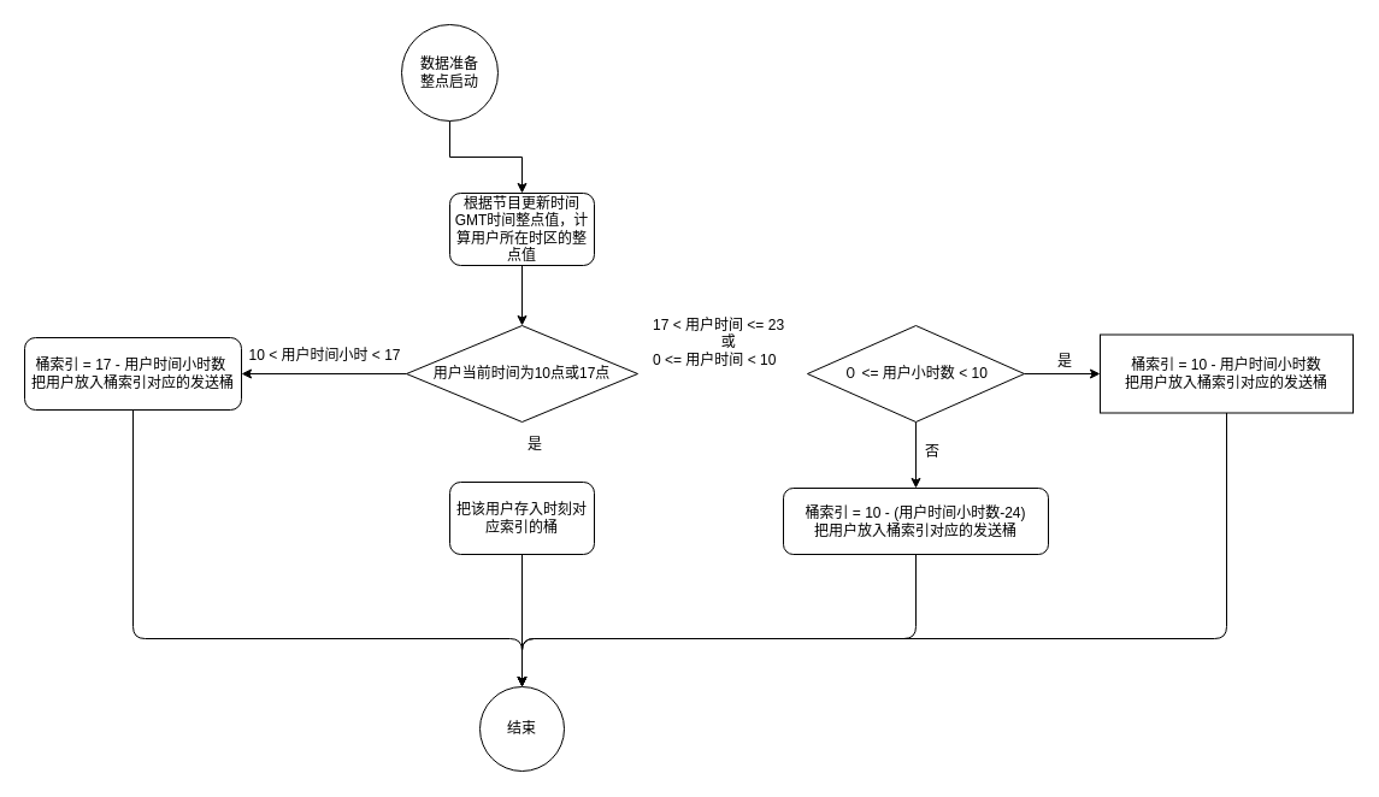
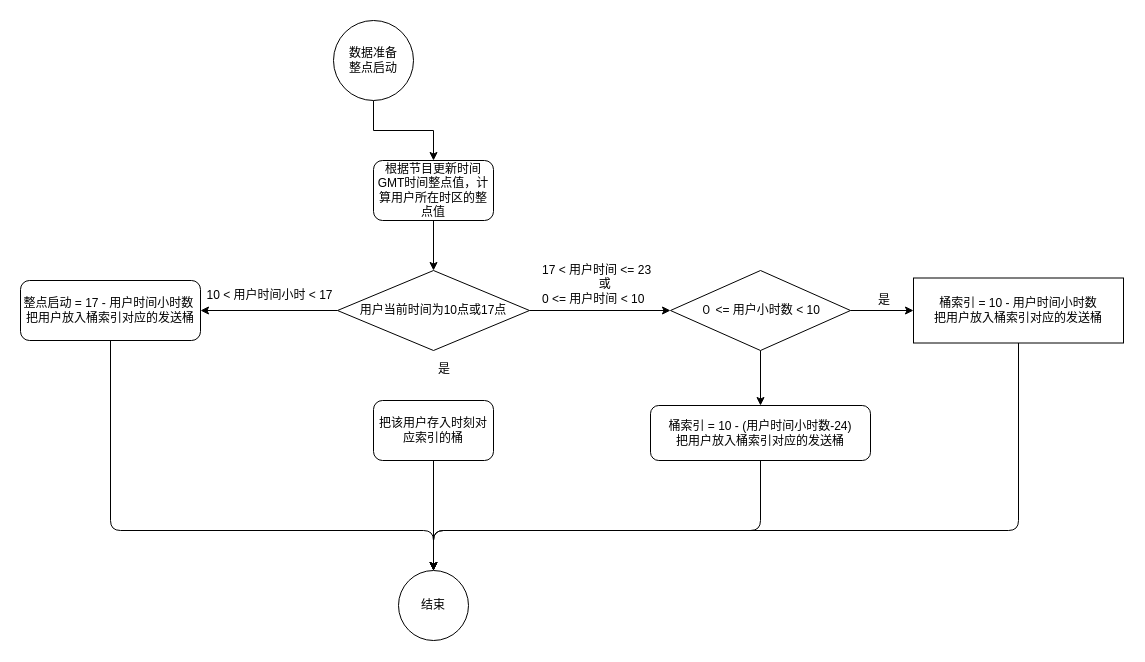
  <mxCell id="0" />
  <mxCell id="1" parent="0" />
  <mxCell id="2" value="根据节目更新时间GMT时间整点值，计算用户所在时区的整点值" style="rounded=1;whiteSpace=wrap;html=1;" parent="1" vertex="1"><mxGeometry x="373" y="160" width="120" height="60" as="geometry" /></mxCell>
  <mxCell id="3" value="" style="edgeStyle=orthogonalEdgeStyle;rounded=0;orthogonalLoop=1;jettySize=auto;html=1;exitX=0.5;exitY=1;exitDx=0;exitDy=0;" parent="1" source="2" target="7" edge="1"><mxGeometry relative="1" as="geometry"><mxPoint x="745.5" y="270" as="sourcePoint" /></mxGeometry></mxCell>
  <mxCell id="4" value="" style="edgeStyle=orthogonalEdgeStyle;rounded=0;orthogonalLoop=1;jettySize=auto;html=1;" parent="1" source="7" target="12" edge="1"><mxGeometry relative="1" as="geometry"><mxPoint x="257" y="310" as="targetPoint" /></mxGeometry></mxCell>
  <mxCell id="5" value="10 &amp;lt; 用户时间小时 &amp;lt; 17" style="text;html=1;resizable=0;points=[];align=center;verticalAlign=middle;labelBackgroundColor=#ffffff;" parent="4" vertex="1" connectable="0"><mxGeometry x="-0.197" y="3" relative="1" as="geometry"><mxPoint x="-13.5" y="-19" as="offset" /></mxGeometry></mxCell>
+ <mxCell id="6" value="" style="edgeStyle=orthogonalEdgeStyle;rounded=0;orthogonalLoop=1;jettySize=auto;html=1;" parent="1" source="7" target="19" edge="1"><mxGeometry relative="1" as="geometry"><mxPoint x="660" y="310" as="targetPoint" /></mxGeometry></mxCell>
  <mxCell id="7" value="用户当前时间为10点或17点" style="rhombus;whiteSpace=wrap;html=1;" parent="1" vertex="1"><mxGeometry x="337" y="270" width="192" height="80" as="geometry" /></mxCell>
  <mxCell id="8" value="" style="edgeStyle=orthogonalEdgeStyle;rounded=0;orthogonalLoop=1;jettySize=auto;html=1;" parent="1" source="9" target="24" edge="1"><mxGeometry relative="1" as="geometry"><mxPoint x="433" y="540" as="targetPoint" /></mxGeometry></mxCell>
  <mxCell id="9" value="把该用户存入时刻对应索引的桶" style="rounded=1;whiteSpace=wrap;html=1;" parent="1" vertex="1"><mxGeometry x="373" y="400" width="120" height="60" as="geometry" /></mxCell>
  <mxCell id="10" value="" style="edgeStyle=orthogonalEdgeStyle;rounded=0;orthogonalLoop=1;jettySize=auto;html=1;" parent="1" source="11" target="2" edge="1"><mxGeometry relative="1" as="geometry" /></mxCell>
  <mxCell id="11" value="数据准备&lt;br&gt;整点启动" style="ellipse;whiteSpace=wrap;html=1;aspect=fixed;" parent="1" vertex="1"><mxGeometry x="333" y="20" width="80" height="80" as="geometry" /></mxCell>
- <mxCell id="12" value="&lt;span style=&quot;white-space: normal&quot;&gt;桶索引 = 17 - 用户时间小时数&amp;nbsp;&lt;/span&gt;&lt;br style=&quot;white-space: normal&quot;&gt;&lt;span style=&quot;white-space: normal&quot;&gt;把用户放入桶索引对应的发送桶&lt;/span&gt;" style="rounded=1;whiteSpace=wrap;html=1;" parent="1" vertex="1"><mxGeometry y="280" width="180" height="60" as="geometry" x="20" /></mxCell>
+ <mxCell id="12" value="&lt;span style=&quot;white-space: normal&quot;&gt;整点启动 = 17 - 用户时间小时数&amp;nbsp;&lt;/span&gt;&lt;br style=&quot;white-space: normal&quot;&gt;&lt;span style=&quot;white-space: normal&quot;&gt;把用户放入桶索引对应的发送桶&lt;/span&gt;" style="rounded=1;whiteSpace=wrap;html=1;" parent="1" vertex="1"><mxGeometry y="280" width="180" height="60" as="geometry" x="20" /></mxCell>
  <mxCell id="13" value="是" style="text;html=1;resizable=0;points=[];autosize=1;align=left;verticalAlign=top;spacingTop=-4;" parent="1" vertex="1"><mxGeometry x="436" y="359" width="30" height="20" as="geometry" /></mxCell>
  <mxCell id="14" value="" style="edgeStyle=orthogonalEdgeStyle;rounded=1;orthogonalLoop=1;jettySize=auto;html=1;entryX=0.5;entryY=0;entryDx=0;entryDy=0;" parent="1" source="15" target="24" edge="1"><mxGeometry relative="1" as="geometry"><mxPoint x="1037" y="422.5" as="targetPoint" /><Array as="points"><mxPoint x="1018" y="530" /><mxPoint x="433" y="530" /></Array></mxGeometry></mxCell>
  <mxCell id="15" value="&lt;span style=&quot;white-space: normal&quot;&gt;桶索引 = 10 - 用户时间小时数&lt;/span&gt;&lt;br style=&quot;white-space: normal&quot;&gt;&lt;span style=&quot;white-space: normal&quot;&gt;把用户放入桶索引对应的发送桶&lt;/span&gt;" style="whiteSpace=wrap;html=1;rounded=0;" parent="1" vertex="1"><mxGeometry x="913" y="277.5" width="210" height="65" as="geometry" /></mxCell>
  <mxCell id="16" value="17 &amp;lt; 用户时间 &amp;lt;= 23&lt;br&gt;&amp;nbsp; &amp;nbsp; &amp;nbsp; &amp;nbsp; &amp;nbsp; &amp;nbsp; &amp;nbsp; &amp;nbsp; &amp;nbsp;或&lt;br&gt;0 &amp;lt;= 用户时间 &amp;lt; 10" style="text;html=1;resizable=0;points=[];autosize=1;align=left;verticalAlign=top;spacingTop=-4;" parent="1" vertex="1"><mxGeometry x="539.5" y="260" width="120" height="40" as="geometry" /></mxCell>
  <mxCell id="17" value="" style="edgeStyle=orthogonalEdgeStyle;rounded=0;orthogonalLoop=1;jettySize=auto;html=1;" parent="1" source="19" target="15" edge="1"><mxGeometry relative="1" as="geometry" /></mxCell>
  <mxCell id="18" value="" style="edgeStyle=orthogonalEdgeStyle;rounded=0;orthogonalLoop=1;jettySize=auto;html=1;" parent="1" source="19" target="22" edge="1"><mxGeometry relative="1" as="geometry" /></mxCell>
  <mxCell id="19" value="&lt;span style=&quot;white-space: normal&quot;&gt;０ &amp;lt;= 用户小时数 &amp;lt; 10&lt;/span&gt;" style="rhombus;whiteSpace=wrap;html=1;" parent="1" vertex="1"><mxGeometry x="670" y="270" width="180" height="80" as="geometry" /></mxCell>
  <mxCell id="20" value="是" style="text;html=1;resizable=0;points=[];autosize=1;align=left;verticalAlign=top;spacingTop=-4;" parent="1" vertex="1"><mxGeometry x="876" y="290" width="30" height="20" as="geometry" /></mxCell>
  <mxCell id="21" value="" style="edgeStyle=orthogonalEdgeStyle;rounded=1;orthogonalLoop=1;jettySize=auto;html=1;" parent="1" source="22" edge="1"><mxGeometry relative="1" as="geometry"><mxPoint x="433" y="570" as="targetPoint" /><Array as="points"><mxPoint x="760" y="530" /><mxPoint x="433" y="530" /></Array></mxGeometry></mxCell>
  <mxCell id="22" value="&lt;span style=&quot;white-space: normal&quot;&gt;桶索引 = 10 - (用户时间小时数-24)&lt;/span&gt;&lt;br style=&quot;white-space: normal&quot;&gt;&lt;span style=&quot;white-space: normal&quot;&gt;把用户放入桶索引对应的发送桶&lt;/span&gt;" style="rounded=1;whiteSpace=wrap;html=1;" parent="1" vertex="1"><mxGeometry x="650" y="405" width="220" height="55" as="geometry" /></mxCell>
- <mxCell id="23" value="否" style="text;html=1;resizable=0;points=[];autosize=1;align=left;verticalAlign=top;spacingTop=-4;" parent="1" vertex="1"><mxGeometry x="766" y="365" width="30" height="20" as="geometry" /></mxCell>
  <mxCell id="24" value="结束" style="ellipse;whiteSpace=wrap;html=1;aspect=fixed;" parent="1" vertex="1"><mxGeometry x="398" y="570" width="70" height="70" as="geometry" /></mxCell>
  <mxCell id="25" value="" style="endArrow=classic;html=1;exitX=0.5;exitY=1;exitDx=0;exitDy=0;entryX=0.5;entryY=0;entryDx=0;entryDy=0;edgeStyle=orthogonalEdgeStyle;" parent="1" source="12" target="24" edge="1"><mxGeometry width="50" height="50" relative="1" as="geometry"><mxPoint x="70" y="570" as="sourcePoint" /><mxPoint x="120" y="520" as="targetPoint" /><Array as="points"><mxPoint x="110" y="530" /><mxPoint x="433" y="530" /></Array></mxGeometry></mxCell>
